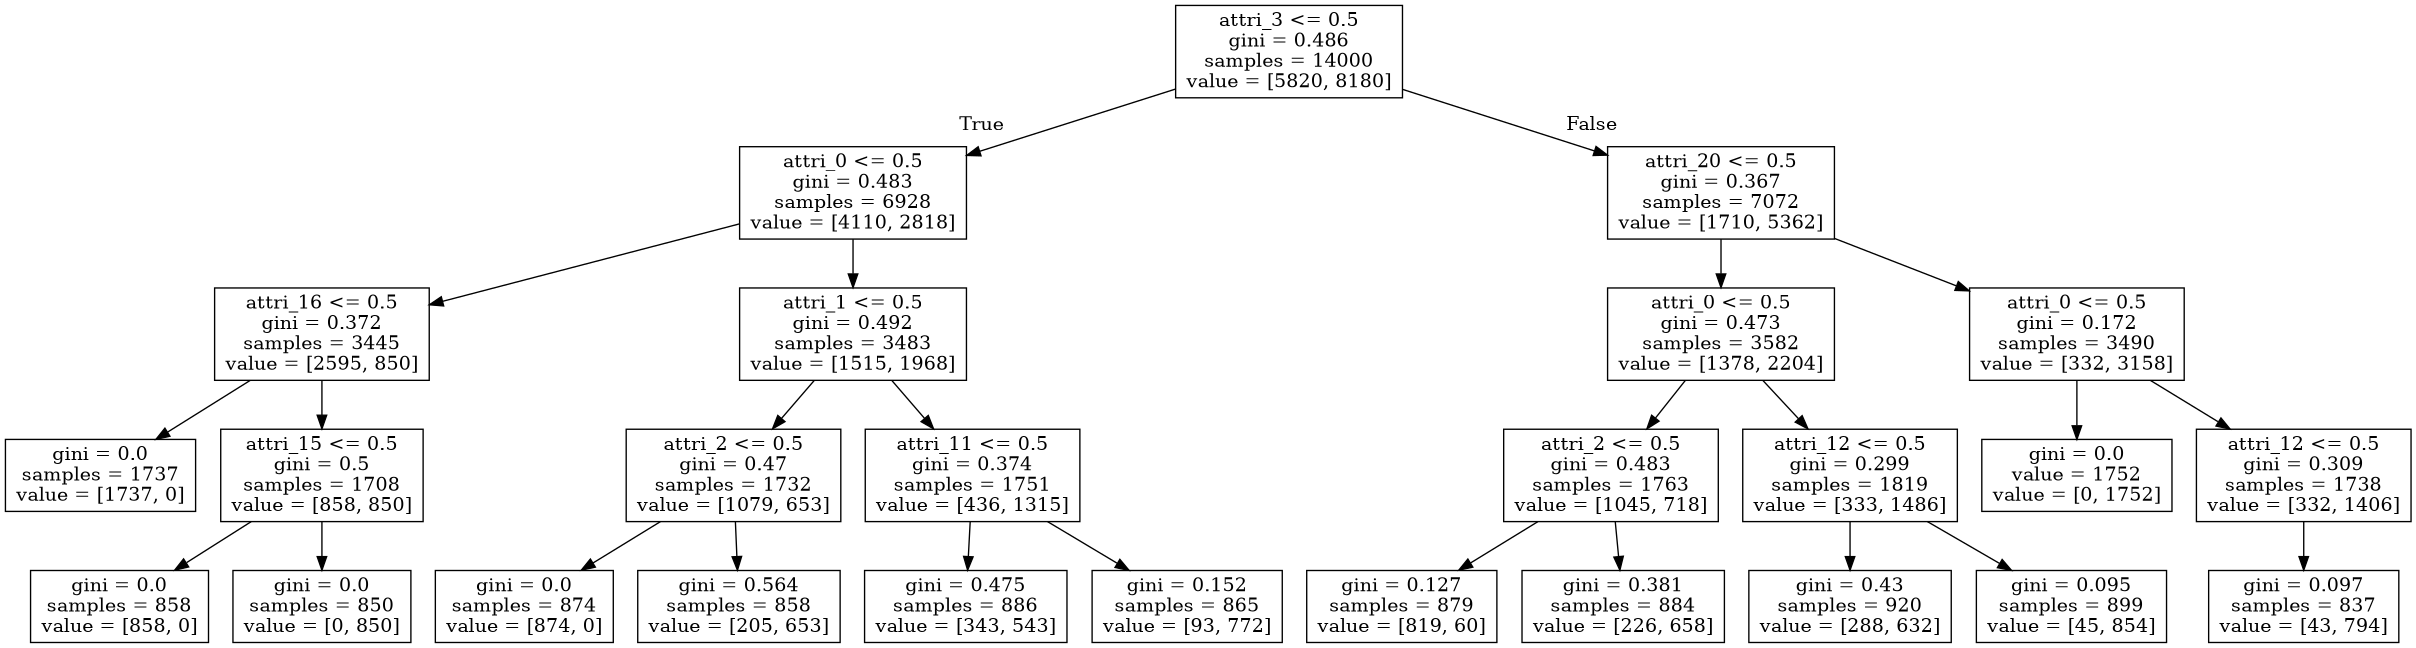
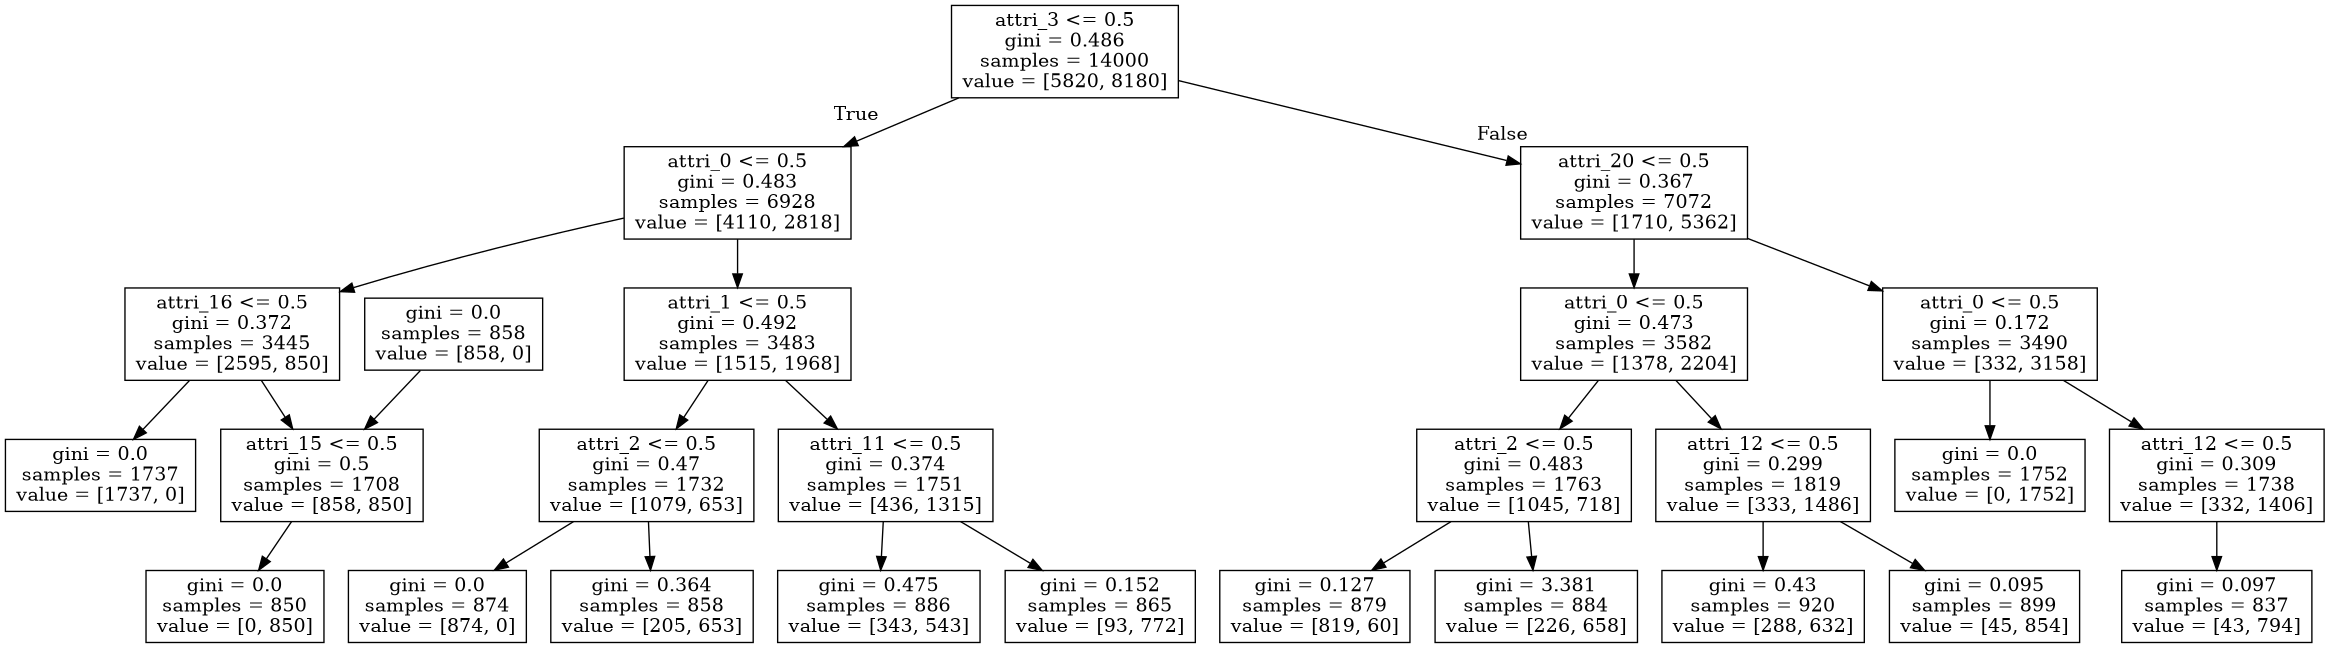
  digraph {
    node [shape=box]
    n1 [label="attri_3 <= 0.5\ngini = 0.486\nsamples = 14000\nvalue = [5820, 8180]"]
    n2 [label="attri_0 <= 0.5\ngini = 0.483\nsamples = 6928\nvalue = [4110, 2818]"]
    n3 [label="attri_20 <= 0.5\ngini = 0.367\nsamples = 7072\nvalue = [1710, 5362]"]
    n4 [label="attri_16 <= 0.5\ngini = 0.372\nsamples = 3445\nvalue = [2595, 850]"]
    n5 [label="attri_1 <= 0.5\ngini = 0.492\nsamples = 3483\nvalue = [1515, 1968]"]
    n6 [label="attri_0 <= 0.5\ngini = 0.473\nsamples = 3582\nvalue = [1378, 2204]"]
    n7 [label="attri_0 <= 0.5\ngini = 0.172\nsamples = 3490\nvalue = [332, 3158]"]
    n8 [label="gini = 0.0\nsamples = 1737\nvalue = [1737, 0]"]
    n9 [label="attri_15 <= 0.5\ngini = 0.5\nsamples = 1708\nvalue = [858, 850]"]
    n10 [label="attri_2 <= 0.5\ngini = 0.47\nsamples = 1732\nvalue = [1079, 653]"]
    n11 [label="attri_11 <= 0.5\ngini = 0.374\nsamples = 1751\nvalue = [436, 1315]"]
    n12 [label="gini = 0.0\nsamples = 858\nvalue = [858, 0]"]
    n13 [label="gini = 0.0\nsamples = 850\nvalue = [0, 850]"]
    n14 [label="gini = 0.0\nsamples = 874\nvalue = [874, 0]"]
-   n15 [label="gini = 0.564\nsamples = 858\nvalue = [205, 653]"]
+   n15 [label="gini = 0.364\nsamples = 858\nvalue = [205, 653]"]
    n16 [label="gini = 0.475\nsamples = 886\nvalue = [343, 543]"]
    n17 [label="gini = 0.152\nsamples = 865\nvalue = [93, 772]"]
    n18 [label="attri_2 <= 0.5\ngini = 0.483\nsamples = 1763\nvalue = [1045, 718]"]
    n19 [label="attri_12 <= 0.5\ngini = 0.299\nsamples = 1819\nvalue = [333, 1486]"]
-   n20 [label="gini = 0.0\nvalue = 1752\nvalue = [0, 1752]"]
+   n20 [label="gini = 0.0\nsamples = 1752\nvalue = [0, 1752]"]
    n21 [label="attri_12 <= 0.5\ngini = 0.309\nsamples = 1738\nvalue = [332, 1406]"]
    n22 [label="gini = 0.127\nsamples = 879\nvalue = [819, 60]"]
-   n23 [label="gini = 0.381\nsamples = 884\nvalue = [226, 658]"]
+   n23 [label="gini = 3.381\nsamples = 884\nvalue = [226, 658]"]
    n24 [label="gini = 0.43\nsamples = 920\nvalue = [288, 632]"]
    n25 [label="gini = 0.095\nsamples = 899\nvalue = [45, 854]"]
    n26 [label="gini = 0.097\nsamples = 837\nvalue = [43, 794]"]
    n1 -> n2 [headlabel=True labelangle=45 labeldistance=2.5]
    n1 -> n3 [headlabel=False labelangle=-45 labeldistance=2.5]
    n2 -> n4
    n2 -> n5
    n3 -> n6
    n3 -> n7
    n4 -> n8
    n4 -> n9
    n5 -> n10
    n5 -> n11
    n6 -> n18
    n6 -> n19
    n7 -> n20
    n7 -> n21
-   n9 -> n12
+   n12 -> n9
    n9 -> n13
    n10 -> n14
    n10 -> n15
    n11 -> n16
    n11 -> n17
    n18 -> n22
    n18 -> n23
    n19 -> n24
    n19 -> n25
    n21 -> n26
  }
